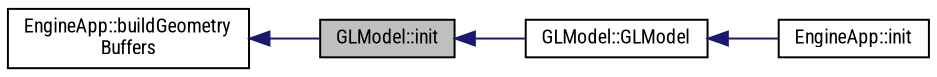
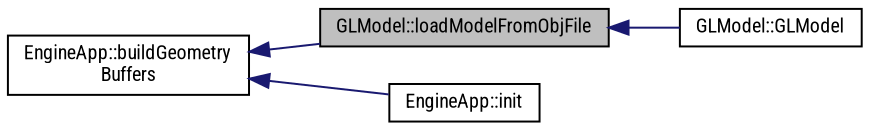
  digraph {
    fontname="Roboto Condensed"
    rankdir=LR
    node [color=black fillcolor=white fontname="Roboto Condensed" fontsize=10 shape=record style=filled]
    edge [color=midnightblue dir=back fontname="Roboto Condensed" fontsize=10 labelfontname=Helvetica labelfontsize=10 style=solid]
-   n1 [fillcolor=grey75 fontcolor=black height=0.2 label="GLModel::init" width=0.4]
+   n1 [fillcolor=grey75 fontcolor=black height=0.2 label="GLModel::loadModelFromObjFile" width=0.4]
    n2 [height=0.2 label="GLModel::GLModel" width=0.4]
    n3 [height=0.2 label="EngineApp::buildGeometry\lBuffers" width=0.4]
    n4 [height=0.2 label="EngineApp::init" width=0.4]
    n1 -> n2
    n3 -> n1
-   n2 -> n4
+   n3 -> n4
  }
